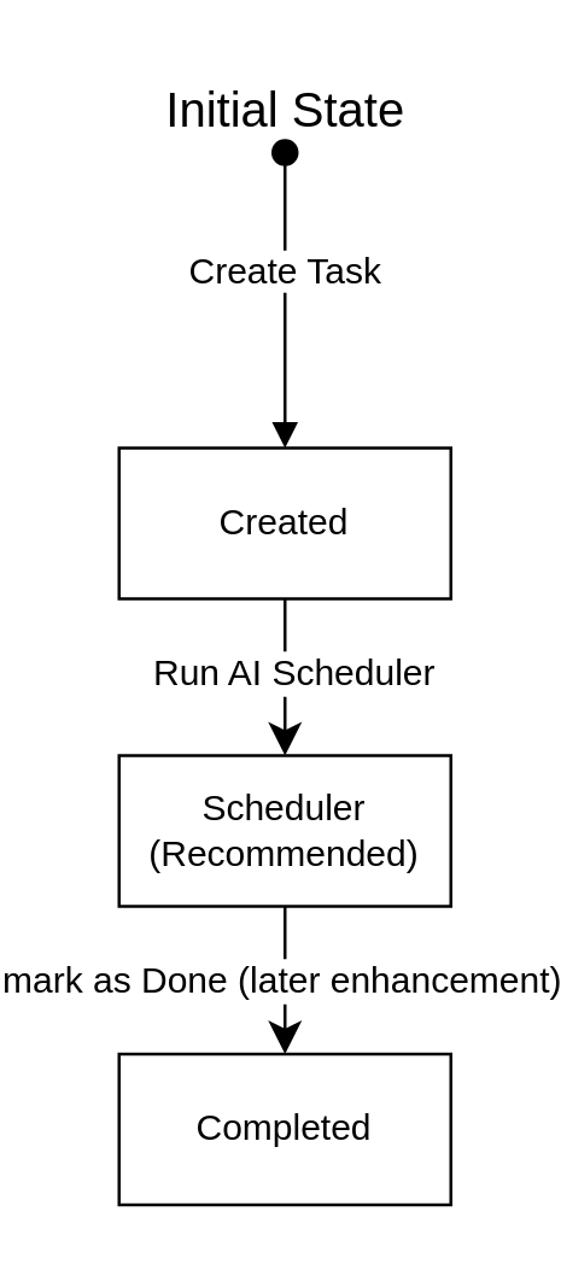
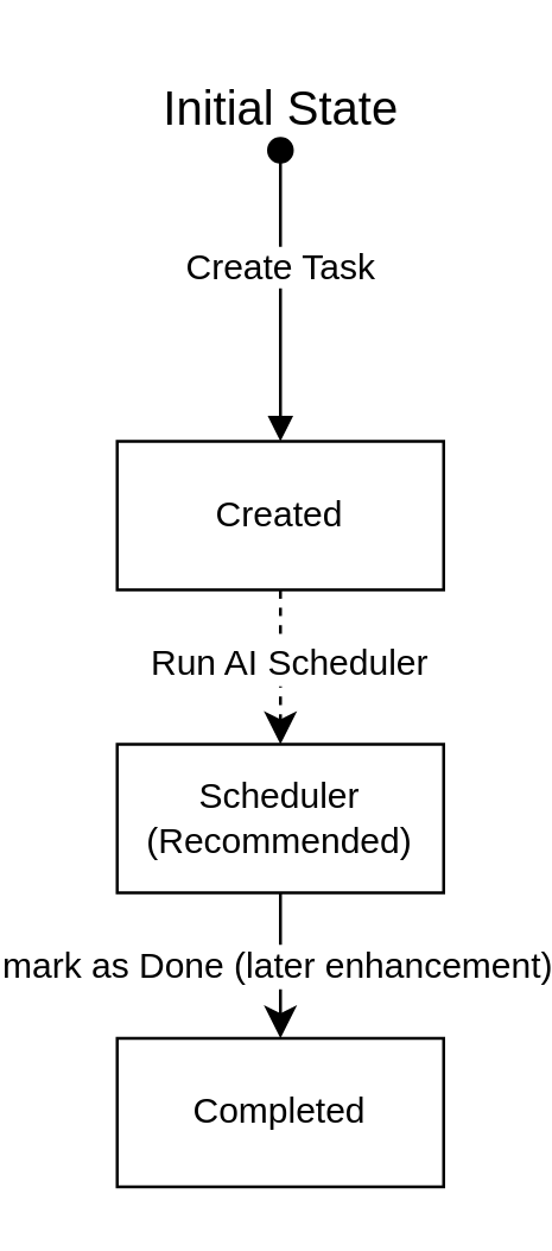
  <mxCell id="0" />
  <mxCell id="1" parent="0" />
- <mxCell id="2" style="edgeStyle=none;curved=1;rounded=0;orthogonalLoop=1;jettySize=auto;html=1;exitX=0.5;exitY=1;exitDx=0;exitDy=0;entryX=0.5;entryY=0;entryDx=0;entryDy=0;fontSize=12;startSize=8;endSize=8;" edge="1" parent="1" source="4" target="7"><mxGeometry relative="1" as="geometry" /></mxCell>
+ <mxCell id="2" style="edgeStyle=none;curved=1;rounded=0;orthogonalLoop=1;jettySize=auto;html=1;exitX=0.5;exitY=1;exitDx=0;exitDy=0;entryX=0.5;entryY=0;entryDx=0;entryDy=0;fontSize=12;startSize=8;endSize=8;dashed=1;" edge="1" parent="1" source="4" target="7"><mxGeometry relative="1" as="geometry" /></mxCell>
  <mxCell id="3" value="Run AI Scheduler" style="edgeLabel;html=1;align=center;verticalAlign=middle;resizable=0;points=[];fontSize=12;" vertex="1" connectable="0" parent="2"><mxGeometry x="-0.077" y="2" relative="1" as="geometry"><mxPoint as="offset" /></mxGeometry></mxCell>
  <mxCell id="4" value="Created" style="html=1;whiteSpace=wrap;" vertex="1" parent="1"><mxGeometry x="20" y="148" width="110" height="50" as="geometry" /></mxCell>
  <mxCell id="5" style="edgeStyle=none;curved=1;rounded=0;orthogonalLoop=1;jettySize=auto;html=1;exitX=0.5;exitY=1;exitDx=0;exitDy=0;entryX=0.5;entryY=0;entryDx=0;entryDy=0;fontSize=12;startSize=8;endSize=8;" edge="1" parent="1" source="7" target="8"><mxGeometry relative="1" as="geometry" /></mxCell>
  <mxCell id="6" value="mark as Done (later enhancement)" style="edgeLabel;html=1;align=center;verticalAlign=middle;resizable=0;points=[];fontSize=12;" vertex="1" connectable="0" parent="5"><mxGeometry x="-0.02" y="-2" relative="1" as="geometry"><mxPoint as="offset" /></mxGeometry></mxCell>
  <mxCell id="7" value="Scheduler (Recommended)" style="html=1;whiteSpace=wrap;" vertex="1" parent="1"><mxGeometry x="20" y="250" width="110" height="50" as="geometry" /></mxCell>
  <mxCell id="8" value="Completed" style="html=1;whiteSpace=wrap;" vertex="1" parent="1"><mxGeometry x="20" y="349" width="110" height="50" as="geometry" /></mxCell>
  <mxCell id="9" value="Create Task" style="html=1;verticalAlign=bottom;startArrow=oval;startFill=1;endArrow=block;startSize=8;curved=0;rounded=0;fontSize=12;entryX=0.5;entryY=0;entryDx=0;entryDy=0;" edge="1" parent="1" target="4"><mxGeometry width="60" relative="1" as="geometry"><mxPoint x="75" y="50" as="sourcePoint" /><mxPoint x="94" y="313" as="targetPoint" /></mxGeometry></mxCell>
  <mxCell id="10" value="Initial State" style="text;html=1;align=center;verticalAlign=middle;resizable=0;points=[];autosize=1;strokeColor=none;fillColor=none;fontSize=16;" vertex="1" parent="1"><mxGeometry x="26.5" y="20" width="97" height="31" as="geometry" /></mxCell>
